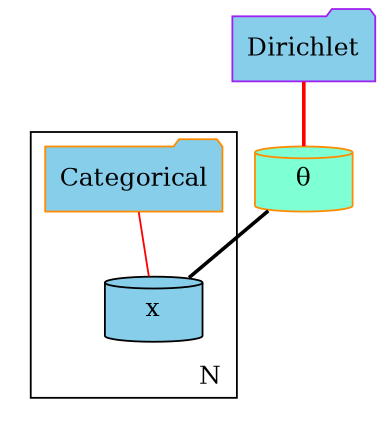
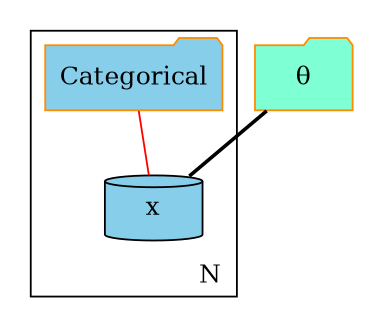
  graph {
    node [color=darkorange fillcolor=skyblue shape=folder style=filled]
    edge [color=red style=bold]
    n1 [label=Categorical]
    n2 [color=black label=x shape=cylinder]
-   n3 [fillcolor=aquamarine label="&theta;" shape=cylinder]
-   n4 [color=purple label=Dirichlet]
+   n3 [fillcolor=aquamarine label="&theta;"]
    subgraph cluster_1 {
      label=N
      labeljust=r
      labelloc=b
      n1
      n2
    }
    n1 -- n2 [style=solid]
    n3 -- n2 [color=black]
-   n4 -- n3
  }
